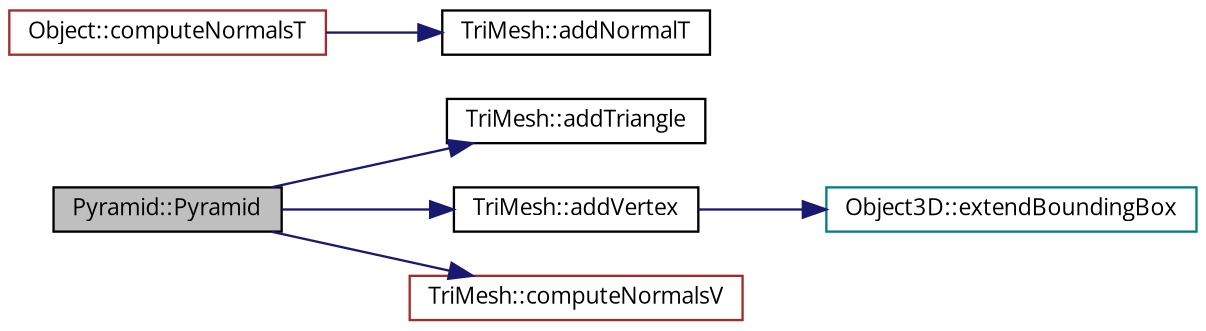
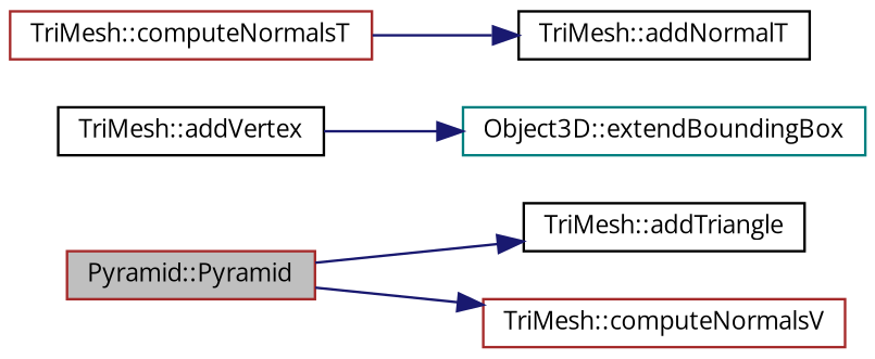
  digraph {
    fontname="Open Sans"
    rankdir=LR
    node [color=black fillcolor=white fontname="Open Sans" fontsize=10 shape=record style=filled]
    edge [color=midnightblue fontname="Open Sans" fontsize=10 labelfontname=Helvetica labelfontsize=10 style=solid]
-   n1 [fillcolor=grey75 fontcolor=black height=0.2 label="Pyramid::Pyramid" width=0.4]
+   n1 [color=brown fillcolor=grey75 fontcolor=black height=0.2 label="Pyramid::Pyramid" width=0.4]
    n2 [height=0.2 label="TriMesh::addTriangle" width=0.4]
    n3 [height=0.2 label="TriMesh::addVertex" width=0.4]
    n4 [color=brown height=0.2 label="TriMesh::computeNormalsV" width=0.4]
    n5 [color=teal height=0.2 label="Object3D::extendBoundingBox" width=0.4]
-   n6 [color=brown height=0.2 label="Object::computeNormalsT" width=0.4]
+   n6 [color=brown height=0.2 label="TriMesh::computeNormalsT" width=0.4]
    n7 [height=0.2 label="TriMesh::addNormalT" width=0.4]
    n1 -> n2
-   n1 -> n3
    n1 -> n4
    n3 -> n5
    n6 -> n7
  }
